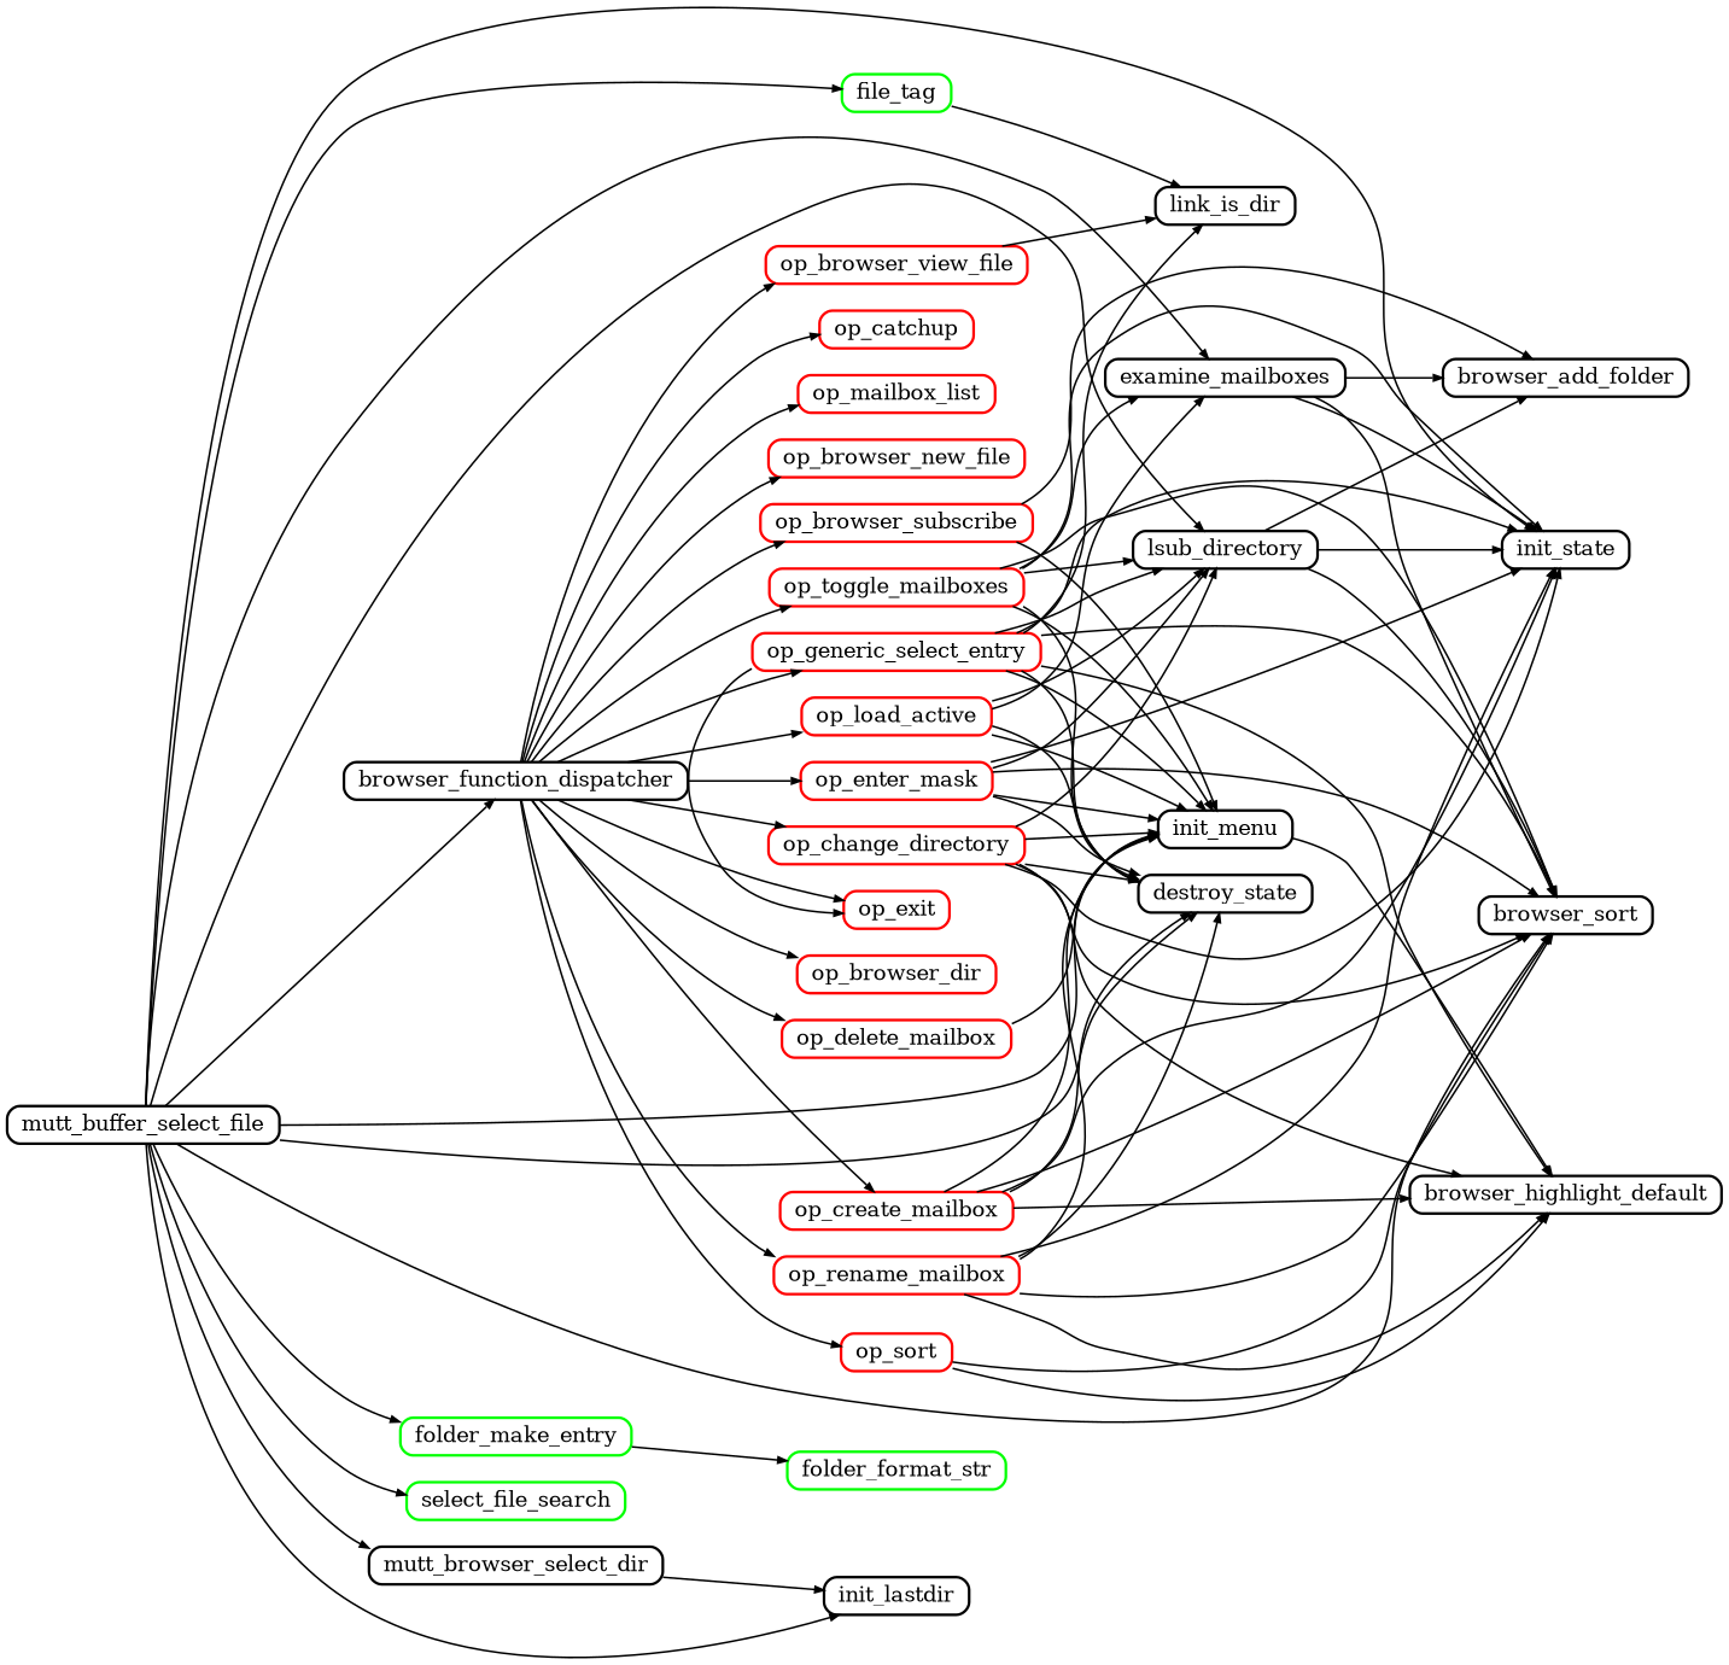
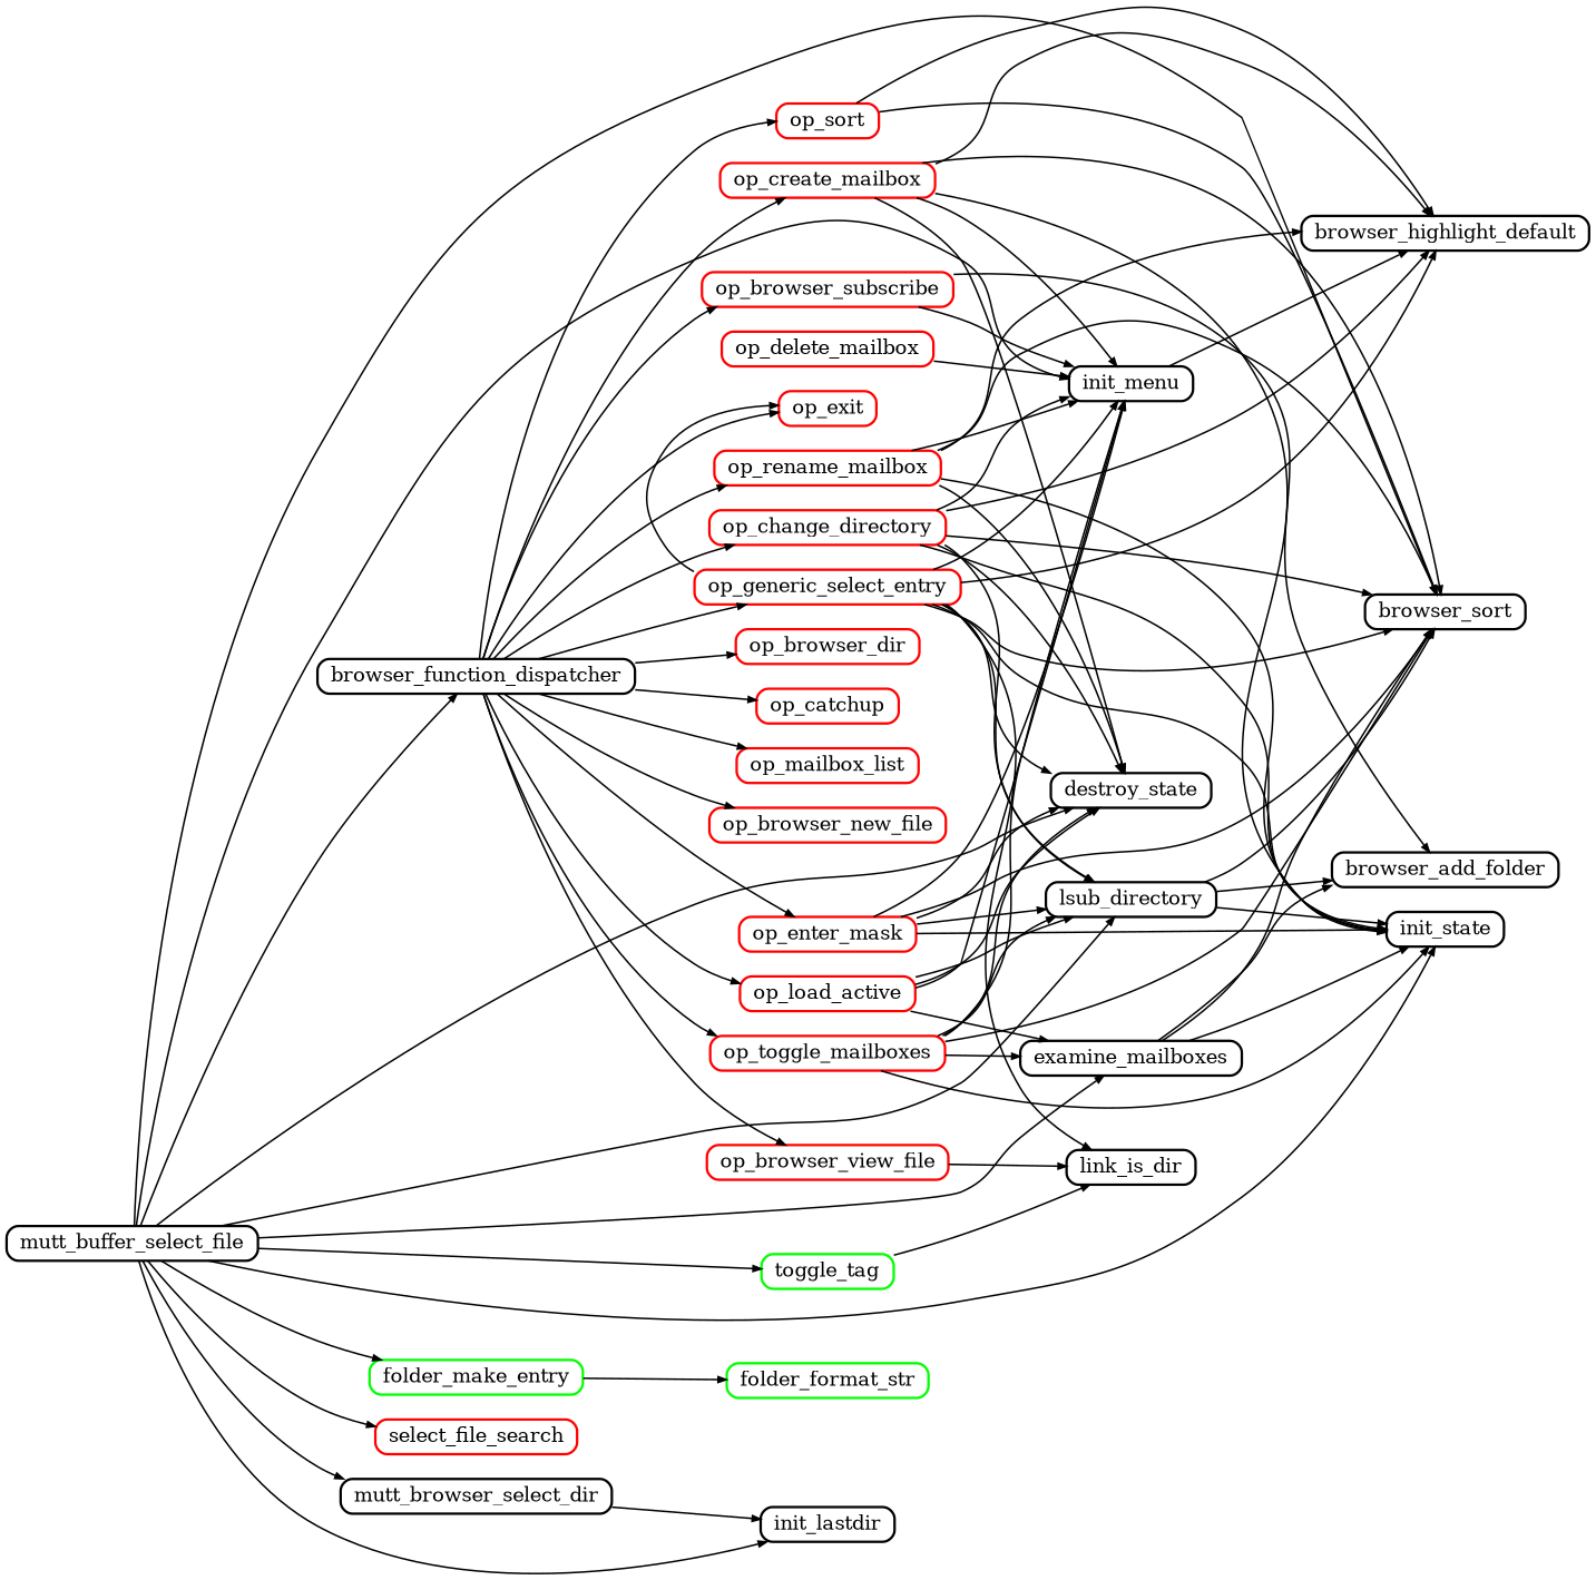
  digraph {
    compound=true
    nodesep=0.2
    rankdir=LR
    ranksep=0.5
    node [color=red fillcolor="#ffffff" fontsize=12 penwidth=1.5 shape=Mrecord style=filled]
    edge [arrowsize=0.5 penwidth=1.0]
    op_browser_new_file [height=0.2]
    op_browser_subscribe [height=0.2]
    n3 [height=0.2 label=op_browser_dir]
    op_browser_view_file [height=0.2]
    op_catchup [height=0.2]
    op_change_directory [height=0.2]
    op_create_mailbox [height=0.2]
    op_delete_mailbox [height=0.2]
    op_enter_mask [height=0.2]
    op_exit [height=0.2]
    op_generic_select_entry [height=0.2]
    op_load_active [height=0.2]
    op_mailbox_list [height=0.2]
    op_rename_mailbox [height=0.2]
    op_sort [height=0.2]
    op_toggle_mailboxes [height=0.2]
    browser_add_folder [color=black height=0.2]
    init_menu [color=black height=0.2]
    link_is_dir [color=black height=0.2]
    n20 [color=black height=0.2 label=lsub_directory]
    browser_sort [color=black height=0.2]
    init_state [color=black height=0.2]
    browser_highlight_default [color=black height=0.2]
    destroy_state [color=black height=0.2]
    examine_mailboxes [color=black height=0.2]
-   file_tag [color="#00ff00" height=0.2]
+   file_tag [color="#00ff00" height=0.2 label=toggle_tag]
    folder_format_str [color="#00ff00" height=0.2]
    folder_make_entry [color="#00ff00" height=0.2]
-   select_file_search [color="#00ff00" height=0.2]
+   select_file_search [height=0.2]
    browser_function_dispatcher [color=black height=0.2]
    mutt_browser_select_dir [color=black height=0.2]
    init_lastdir [color=black height=0.2]
    mutt_buffer_select_file [color=black height=0.2]
    subgraph sub_1 {
      rank=same
      op_browser_new_file
      op_browser_subscribe
      n3
      op_browser_view_file
      op_catchup
      op_change_directory
      op_create_mailbox
      op_delete_mailbox
      op_enter_mask
      op_exit
      op_generic_select_entry
      op_load_active
      op_mailbox_list
      op_rename_mailbox
      op_sort
      op_toggle_mailboxes
    }
    op_browser_subscribe -> browser_add_folder
    op_browser_subscribe -> init_menu
    op_browser_view_file -> link_is_dir
    op_change_directory -> init_menu
    op_change_directory -> n20
    op_change_directory -> browser_sort
    op_change_directory -> init_state
    op_change_directory -> browser_highlight_default
    op_change_directory -> destroy_state
    op_create_mailbox -> init_menu
    op_create_mailbox -> browser_sort
    op_create_mailbox -> init_state
    op_create_mailbox -> browser_highlight_default
    op_create_mailbox -> destroy_state
    op_delete_mailbox -> init_menu
    op_enter_mask -> init_menu
    op_enter_mask -> n20
    op_enter_mask -> browser_sort
    op_enter_mask -> init_state
    op_enter_mask -> destroy_state
    op_generic_select_entry -> op_exit
    op_generic_select_entry -> init_menu
    op_generic_select_entry -> link_is_dir
    op_generic_select_entry -> n20
    op_generic_select_entry -> browser_sort
    op_generic_select_entry -> init_state
    op_generic_select_entry -> browser_highlight_default
    op_generic_select_entry -> destroy_state
    op_load_active -> init_menu
    op_load_active -> n20
    op_load_active -> destroy_state
    op_load_active -> examine_mailboxes
    op_rename_mailbox -> init_menu
    op_rename_mailbox -> browser_sort
    op_rename_mailbox -> init_state
    op_rename_mailbox -> browser_highlight_default
    op_rename_mailbox -> destroy_state
    op_sort -> browser_sort
    op_sort -> browser_highlight_default
    op_toggle_mailboxes -> init_menu
    op_toggle_mailboxes -> n20
    op_toggle_mailboxes -> browser_sort
    op_toggle_mailboxes -> init_state
    op_toggle_mailboxes -> destroy_state
    op_toggle_mailboxes -> examine_mailboxes
    init_menu -> browser_highlight_default
    n20 -> browser_add_folder
    n20 -> browser_sort
    n20 -> init_state
    examine_mailboxes -> browser_add_folder
    examine_mailboxes -> browser_sort
    examine_mailboxes -> init_state
    file_tag -> link_is_dir
    folder_make_entry -> folder_format_str
    browser_function_dispatcher -> op_browser_new_file
    browser_function_dispatcher -> op_browser_subscribe
    browser_function_dispatcher -> n3
    browser_function_dispatcher -> op_browser_view_file
    browser_function_dispatcher -> op_catchup
    browser_function_dispatcher -> op_change_directory
    browser_function_dispatcher -> op_create_mailbox
-   browser_function_dispatcher -> op_delete_mailbox
    browser_function_dispatcher -> op_enter_mask
    browser_function_dispatcher -> op_exit
    browser_function_dispatcher -> op_generic_select_entry
    browser_function_dispatcher -> op_load_active
    browser_function_dispatcher -> op_mailbox_list
    browser_function_dispatcher -> op_rename_mailbox
    browser_function_dispatcher -> op_sort
    browser_function_dispatcher -> op_toggle_mailboxes
    mutt_browser_select_dir -> init_lastdir
    mutt_buffer_select_file -> init_menu
    mutt_buffer_select_file -> n20
    mutt_buffer_select_file -> browser_sort
    mutt_buffer_select_file -> init_state
    mutt_buffer_select_file -> destroy_state
    mutt_buffer_select_file -> examine_mailboxes
    mutt_buffer_select_file -> file_tag
    mutt_buffer_select_file -> folder_make_entry
    mutt_buffer_select_file -> select_file_search
    mutt_buffer_select_file -> browser_function_dispatcher
    mutt_buffer_select_file -> mutt_browser_select_dir
    mutt_buffer_select_file -> init_lastdir
  }
